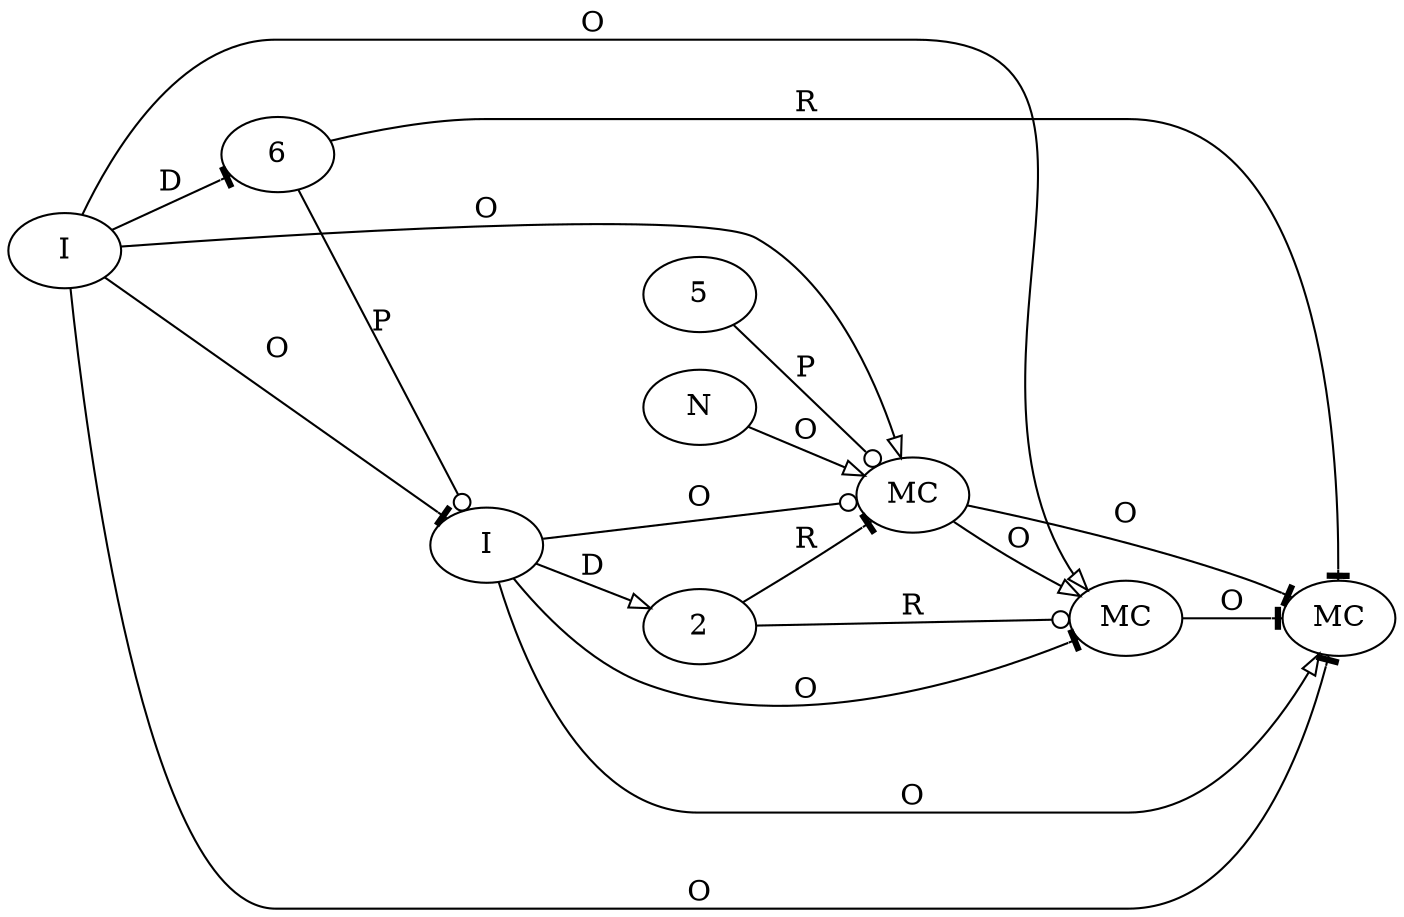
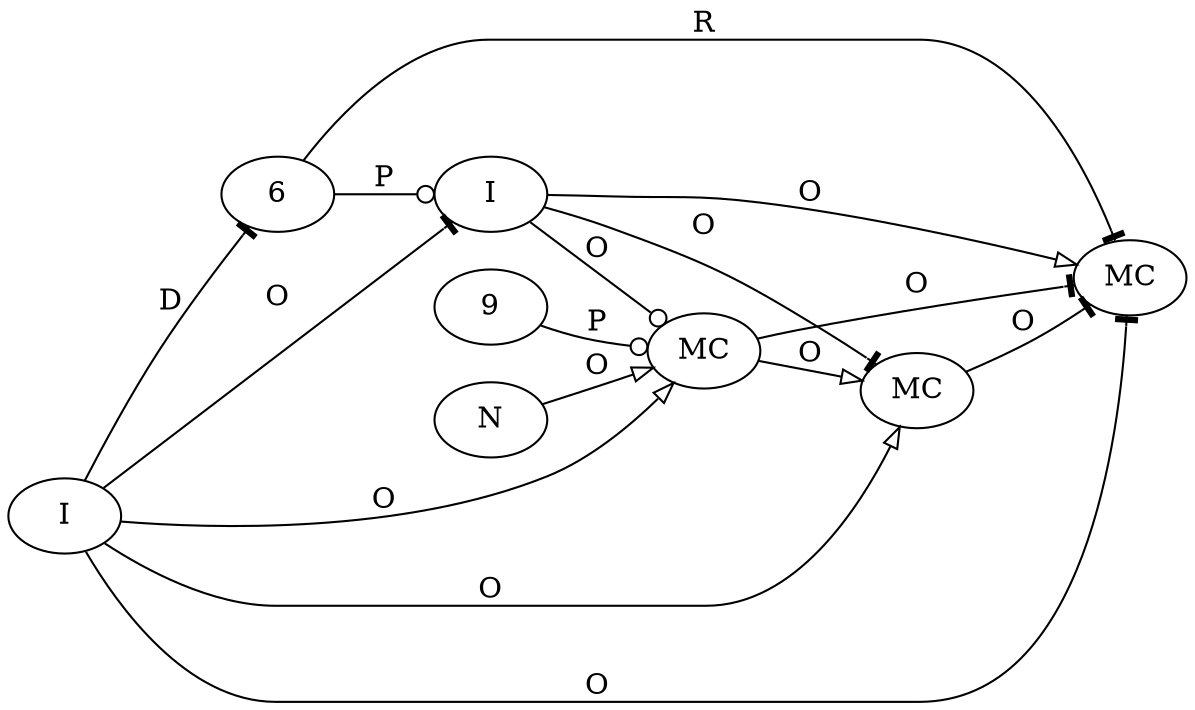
  digraph {
    rankdir=LR
    node [t=ByteArrayOutputStream]
    edge [arrowhead=tee]
    n1 [l=148 label=MC s="flush()" t=Flushable]
    n2 [l=152 label=MC s="toByteArray()"]
-   2 [n=oos t=ObjectOutputStream]
    n4 [l=147 label=MC s="writeObject()" t=ObjectOutput]
    n5 [l=146 label=I t=ObjectOutputStream]
-   5 [n=iMap t=HashMap v=null]
+   5 [n=iMap t=HashMap v=null label=9]
    6 [n=baos]
    n8 [l=145 label=I]
    n9 [label=N t=""]
    n1 -> n2 [label=O]
-   2 -> n1 [arrowhead=odot label=R]
-   2 -> n4 [label=R]
    n4 -> n1 [arrowhead=onormal label=O]
    n4 -> n2 [label=O]
    n5 -> n1 [label=O]
    n5 -> n2 [arrowhead=onormal label=O]
-   n5 -> 2 [arrowhead=onormal label=D]
    n5 -> n4 [arrowhead=odot label=O]
    5 -> n4 [arrowhead=odot label=P]
    6 -> n2 [label=R]
    6 -> n5 [arrowhead=odot label=P]
    n8 -> n1 [arrowhead=onormal label=O]
    n8 -> n2 [label=O]
    n8 -> n4 [arrowhead=onormal label=O]
    n8 -> n5 [label=O]
    n8 -> 6 [label=D]
    n9 -> n4 [arrowhead=onormal label=O]
  }
